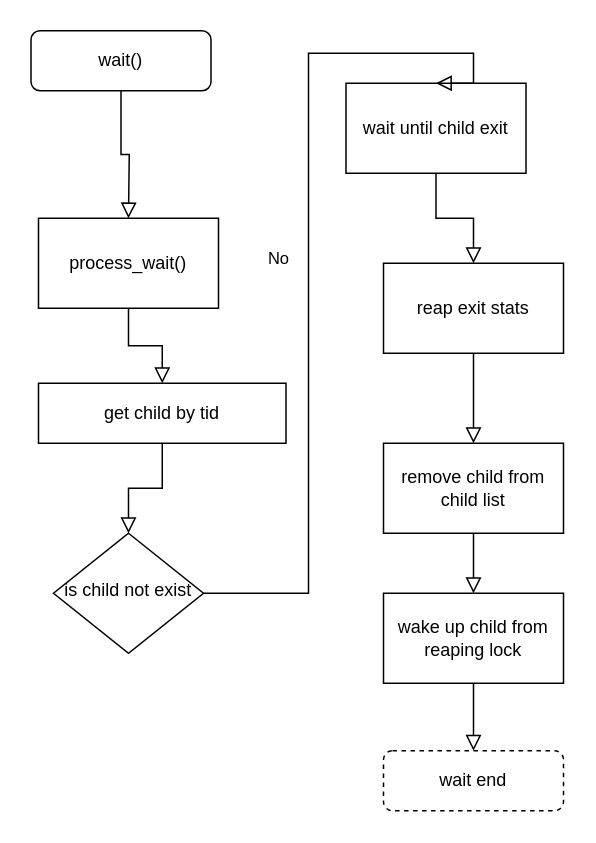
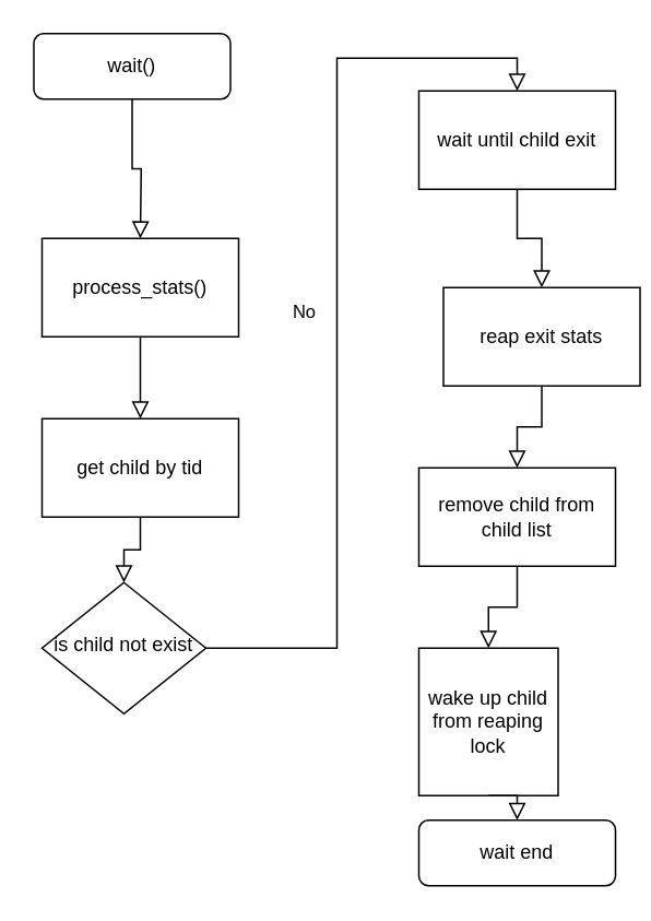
  <mxCell id="0" />
  <mxCell id="1" parent="0" />
  <mxCell id="2" value="" style="rounded=0;html=1;jettySize=auto;orthogonalLoop=1;fontSize=11;endArrow=block;endFill=0;endSize=8;strokeWidth=1;shadow=0;labelBackgroundColor=none;edgeStyle=orthogonalEdgeStyle;" parent="1" source="3" edge="1"><mxGeometry relative="1" as="geometry"><mxPoint x="85" y="145" as="targetPoint" /></mxGeometry></mxCell>
  <mxCell id="3" value="wait()" style="rounded=1;whiteSpace=wrap;html=1;fontSize=12;glass=0;strokeWidth=1;shadow=0;" parent="1" vertex="1"><mxGeometry x="20" y="20" width="120" height="40" as="geometry" /></mxCell>
- <mxCell id="4" value="process_wait()" style="rounded=0;whiteSpace=wrap;html=1;" parent="1" vertex="1"><mxGeometry x="25" y="145" width="120" height="60" as="geometry" /></mxCell>
- <mxCell id="5" value="get child by tid" style="rounded=0;whiteSpace=wrap;html=1;" parent="1" vertex="1"><mxGeometry x="25" y="255" width="165" height="40" as="geometry" /></mxCell>
+ <mxCell id="4" value="process_stats()" style="rounded=0;whiteSpace=wrap;html=1;" parent="1" vertex="1"><mxGeometry x="25" y="145" width="120" height="60" as="geometry" /></mxCell>
+ <mxCell id="5" value="get child by tid" style="rounded=0;whiteSpace=wrap;html=1;" parent="1" vertex="1"><mxGeometry x="25" y="255" width="120" height="60" as="geometry" /></mxCell>
  <mxCell id="6" value="" style="rounded=0;html=1;jettySize=auto;orthogonalLoop=1;fontSize=11;endArrow=block;endFill=0;endSize=8;strokeWidth=1;shadow=0;labelBackgroundColor=none;edgeStyle=orthogonalEdgeStyle;exitX=0.5;exitY=1;exitDx=0;exitDy=0;entryX=0.5;entryY=0;entryDx=0;entryDy=0;" parent="1" source="4" target="5" edge="1"><mxGeometry relative="1" as="geometry"><mxPoint x="95" y="105" as="sourcePoint" /><mxPoint x="95" y="155" as="targetPoint" /></mxGeometry></mxCell>
  <mxCell id="7" value="" style="rounded=0;html=1;jettySize=auto;orthogonalLoop=1;fontSize=11;endArrow=block;endFill=0;endSize=8;strokeWidth=1;shadow=0;labelBackgroundColor=none;edgeStyle=orthogonalEdgeStyle;exitX=0.5;exitY=1;exitDx=0;exitDy=0;entryX=0.5;entryY=0;entryDx=0;entryDy=0;" parent="1" source="5" target="15" edge="1"><mxGeometry relative="1" as="geometry"><mxPoint x="95" y="215" as="sourcePoint" /><mxPoint x="85" y="365" as="targetPoint" /></mxGeometry></mxCell>
- <mxCell id="8" value="wait until child exit" style="rounded=0;whiteSpace=wrap;html=1;" parent="1" vertex="1"><mxGeometry x="230" y="55" width="120" height="60" as="geometry" /></mxCell>
+ <mxCell id="8" value="wait until child exit" style="rounded=0;whiteSpace=wrap;html=1;" parent="1" vertex="1"><mxGeometry x="255" y="55" width="120" height="60" as="geometry" /></mxCell>
  <mxCell id="9" value="" style="rounded=0;html=1;jettySize=auto;orthogonalLoop=1;fontSize=11;endArrow=block;endFill=0;endSize=8;strokeWidth=1;shadow=0;labelBackgroundColor=none;edgeStyle=orthogonalEdgeStyle;exitX=0.5;exitY=1;exitDx=0;exitDy=0;entryX=0.5;entryY=0;entryDx=0;entryDy=0;" parent="1" source="8" target="10" edge="1"><mxGeometry relative="1" as="geometry"><mxPoint x="325" y="15" as="sourcePoint" /><mxPoint x="315" y="170" as="targetPoint" /></mxGeometry></mxCell>
- <mxCell id="10" value="reap exit stats" style="rounded=0;whiteSpace=wrap;html=1;" parent="1" vertex="1"><mxGeometry x="255" y="175" width="120" height="60" as="geometry" /></mxCell>
+ <mxCell id="10" value="reap exit stats" style="rounded=0;whiteSpace=wrap;html=1;" parent="1" vertex="1"><mxGeometry x="270" y="175" width="120" height="60" as="geometry" /></mxCell>
  <mxCell id="11" value="" style="rounded=0;html=1;jettySize=auto;orthogonalLoop=1;fontSize=11;endArrow=block;endFill=0;endSize=8;strokeWidth=1;shadow=0;labelBackgroundColor=none;edgeStyle=orthogonalEdgeStyle;exitX=0.5;exitY=1;exitDx=0;exitDy=0;entryX=0.5;entryY=0;entryDx=0;entryDy=0;" parent="1" source="10" target="12" edge="1"><mxGeometry relative="1" as="geometry"><mxPoint x="325" y="135" as="sourcePoint" /><mxPoint x="315" y="290" as="targetPoint" /></mxGeometry></mxCell>
- <mxCell id="12" value="remove child from child list" style="rounded=0;whiteSpace=wrap;html=1;" parent="1" vertex="1"><mxGeometry x="255" y="295" width="120" height="60" as="geometry" /></mxCell>
- <mxCell id="13" value="wait end" style="rounded=1;whiteSpace=wrap;html=1;fontSize=12;glass=0;strokeWidth=1;shadow=0;dashed=1;" parent="1" vertex="1"><mxGeometry x="255" y="500" width="120" height="40" as="geometry" /></mxCell>
+ <mxCell id="12" value="remove child from child list" style="rounded=0;whiteSpace=wrap;html=1;" parent="1" vertex="1"><mxGeometry x="255" y="285" width="120" height="60" as="geometry" /></mxCell>
+ <mxCell id="13" value="wait end" style="rounded=1;whiteSpace=wrap;html=1;fontSize=12;glass=0;strokeWidth=1;shadow=0;" parent="1" vertex="1"><mxGeometry x="255" y="500" width="120" height="40" as="geometry" /></mxCell>
  <mxCell id="14" value="" style="rounded=0;html=1;jettySize=auto;orthogonalLoop=1;fontSize=11;endArrow=block;endFill=0;endSize=8;strokeWidth=1;shadow=0;labelBackgroundColor=none;edgeStyle=orthogonalEdgeStyle;exitX=0.5;exitY=1;exitDx=0;exitDy=0;entryX=0.5;entryY=0;entryDx=0;entryDy=0;" parent="1" source="12" target="17" edge="1"><mxGeometry relative="1" as="geometry"><mxPoint x="325" y="245" as="sourcePoint" /><mxPoint x="325" y="305" as="targetPoint" /></mxGeometry></mxCell>
- <mxCell id="15" value="is child not exist" style="rhombus;whiteSpace=wrap;html=1;shadow=0;fontFamily=Helvetica;fontSize=12;align=center;strokeWidth=1;spacing=6;spacingTop=-4;" vertex="1" parent="1"><mxGeometry x="35" y="355" width="100" height="80" as="geometry" /></mxCell>
+ <mxCell id="15" value="is child not exist" style="rhombus;whiteSpace=wrap;html=1;shadow=0;fontFamily=Helvetica;fontSize=12;align=center;strokeWidth=1;spacing=6;spacingTop=-4;" vertex="1" parent="1"><mxGeometry x="25" y="355" width="100" height="80" as="geometry" /></mxCell>
  <mxCell id="16" value="No" style="rounded=0;html=1;jettySize=auto;orthogonalLoop=1;fontSize=11;endArrow=block;endFill=0;endSize=8;strokeWidth=1;shadow=0;labelBackgroundColor=none;edgeStyle=orthogonalEdgeStyle;entryX=0.5;entryY=0;entryDx=0;entryDy=0;exitX=1;exitY=0.5;exitDx=0;exitDy=0;" edge="1" parent="1" source="15" target="8"><mxGeometry y="20" relative="1" as="geometry"><mxPoint as="offset" /><mxPoint x="805" y="125" as="sourcePoint" /><mxPoint x="135" y="722.5" as="targetPoint" /><Array as="points"><mxPoint x="205" y="395" /><mxPoint x="205" y="35" /><mxPoint x="315" y="35" /></Array></mxGeometry></mxCell>
- <mxCell id="17" value="wake up child from reaping lock" style="rounded=0;whiteSpace=wrap;html=1;" vertex="1" parent="1"><mxGeometry x="255" y="395" width="120" height="60" as="geometry" /></mxCell>
+ <mxCell id="17" value="wake up child from reaping lock" style="rounded=0;whiteSpace=wrap;html=1;" vertex="1" parent="1"><mxGeometry x="255" y="395" width="85" height="90" as="geometry" /></mxCell>
  <mxCell id="18" value="" style="rounded=0;html=1;jettySize=auto;orthogonalLoop=1;fontSize=11;endArrow=block;endFill=0;endSize=8;strokeWidth=1;shadow=0;labelBackgroundColor=none;edgeStyle=orthogonalEdgeStyle;exitX=0.5;exitY=1;exitDx=0;exitDy=0;entryX=0.5;entryY=0;entryDx=0;entryDy=0;" edge="1" parent="1" source="17" target="13"><mxGeometry relative="1" as="geometry"><mxPoint x="325" y="365" as="sourcePoint" /><mxPoint x="325" y="405" as="targetPoint" /></mxGeometry></mxCell>
